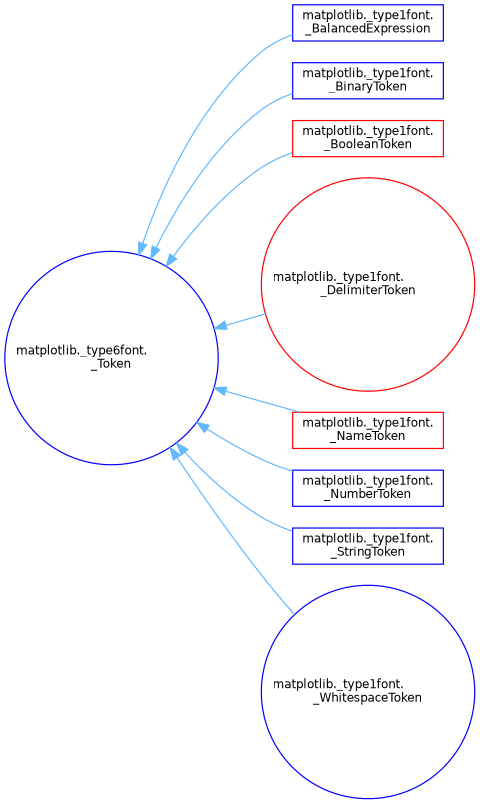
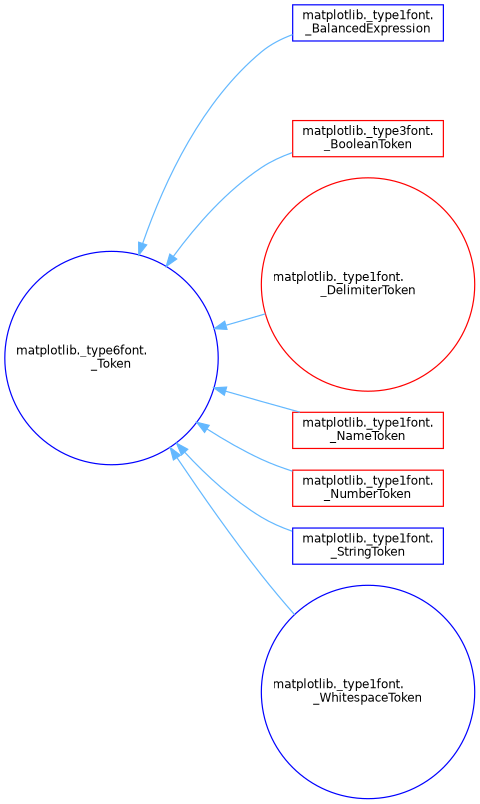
  digraph {
    rankdir=LR
    node [color=blue fillcolor=white fontname=Helvetica fontsize=10 shape=box style=filled]
    edge [color=steelblue1 dir=back fontname=Helvetica fontsize=10 labelfontname=Helvetica labelfontsize=10 style=solid]
    n1 [height=0.2 label="matplotlib._type6font.\l_Token" shape=circle width=0.4]
    n2 [height=0.2 label="matplotlib._type1font.\l_BalancedExpression" width=0.4]
-   n3 [height=0.2 label="matplotlib._type1font.\l_BinaryToken" width=0.4]
-   n4 [color=red height=0.2 label="matplotlib._type1font.\l_BooleanToken" width=0.4]
+   n4 [color=red height=0.2 label="matplotlib._type3font.\l_BooleanToken" width=0.4]
    n5 [color=red height=0.2 label="matplotlib._type1font.\l_DelimiterToken" shape=circle width=0.4]
    n6 [color=red height=0.2 label="matplotlib._type1font.\l_NameToken" width=0.4]
-   n7 [height=0.2 label="matplotlib._type1font.\l_NumberToken" width=0.4]
+   n7 [color=red height=0.2 label="matplotlib._type1font.\l_NumberToken" width=0.4]
    n8 [height=0.2 label="matplotlib._type1font.\l_StringToken" width=0.4]
    n9 [height=0.2 label="matplotlib._type1font.\l_WhitespaceToken" shape=circle width=0.4]
    n1 -> n2
-   n1 -> n3
    n1 -> n4
    n1 -> n5
    n1 -> n6
    n1 -> n7
    n1 -> n8
    n1 -> n9
  }
